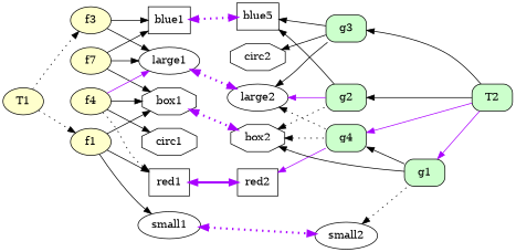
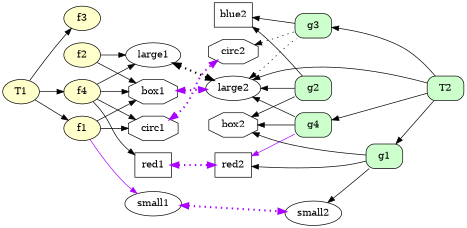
  digraph {
    rankdir=LR
    node [shape=oval]
    edge [color="#000000" constraint=true dir=back penwidth=1 style=solid]
    small1
    small2
    g1 [fillcolor="#CCFFCC" shape=box style="filled,rounded"]
    large1
    large2
    g2 [fillcolor="#CCFFCC" shape=box style="filled,rounded"]
    g3 [fillcolor="#CCFFCC" shape=box style="filled,rounded"]
    g4 [fillcolor="#CCFFCC" shape=box style="filled,rounded"]
    T2 [fillcolor="#CCFFCC" shape=box style="filled,rounded"]
    red1 [shape=box]
    red2 [shape=box]
-   blue1 [shape=box]
-   blue2 [shape=box label=blue5]
+   blue2 [shape=box]
    circ1 [shape=octagon]
    circ2 [shape=octagon]
    box1 [shape=octagon]
    box2 [shape=octagon]
    f1 [fillcolor="#FFFFCC" style=filled]
-   f2 [fillcolor="#FFFFCC" style=filled label=f7]
+   f2 [fillcolor="#FFFFCC" style=filled]
    f3 [fillcolor="#FFFFCC" style=filled]
    f4 [fillcolor="#FFFFCC" style=filled]
    T1 [fillcolor="#FFFFCC" style=filled]
    small1 -> small2 [color="#AA00FF" dir=both penwidth=3 style=dotted]
-   small2 -> g1 [style=dotted]
-   g1 -> T2 [color="#AA00FF"]
-   large1 -> large2 [color="#AA00FF" dir=both penwidth=3 style=dotted]
-   large2 -> g2 [color="#AA00FF"]
-   large2 -> g3
-   large2 -> g4 [style=dotted]
-   g2 -> T2
+   small2 -> g1
+   g1 -> T2
+   large1 -> large2 [dir=both penwidth=3 style=dotted]
+   large2 -> g2
+   large2 -> g3 [style=dotted]
+   large2 -> g4
+   large2 -> T2
    g3 -> T2
-   g4 -> T2 [color="#AA00FF"]
-   red1 -> red2 [color="#AA00FF" dir=both penwidth=3]
-   g4 -> g1
+   g4 -> T2
+   red1 -> red2 [color="#AA00FF" dir=both penwidth=3 style=dotted]
+   red2 -> g1
    red2 -> g4 [color="#AA00FF"]
-   blue1 -> blue2 [color="#AA00FF" dir=both penwidth=3 style=dotted]
    blue2 -> g2
    blue2 -> g3
-   circ2 -> g3
-   box1 -> box2 [color="#AA00FF" dir=both penwidth=3 style=dotted]
+   circ1 -> circ2 [color="#AA00FF" dir=both penwidth=3 style=dotted]
+   circ2 -> g3 [style=dotted]
+   box1 -> large2 [color="#AA00FF" dir=both penwidth=3 style=dotted]
    box2 -> g1
-   box2 -> g2 [style=dotted]
-   box2 -> g4 [style=dotted]
-   f1 -> small1 [dir=forward]
-   f1 -> red1 [dir=forward]
+   box2 -> g2
+   box2 -> g4
+   f1 -> small1 [color="#AA00FF" dir=forward]
+   f1 -> circ1 [dir=forward]
    f1 -> box1 [dir=forward]
    f2 -> large1 [dir=forward]
-   f2 -> blue1 [dir=forward]
    f2 -> box1 [dir=forward]
-   f3 -> large1 [dir=forward]
-   f3 -> blue1 [dir=forward]
-   f4 -> large1 [color="#AA00FF" dir=forward]
-   f4 -> red1 [dir=forward style=dotted]
+   f4 -> large1 [dir=forward]
+   f4 -> red1 [dir=forward]
    f4 -> circ1 [dir=forward]
    f4 -> box1 [dir=forward]
-   T1 -> f1 [style=dotted dir=""]
-   T1 -> f3 [style=dotted dir=""]
+   T1 -> f1 [dir=""]
+   T1 -> f3 [dir=""]
+   T1 -> f4 [dir=""]
  }
